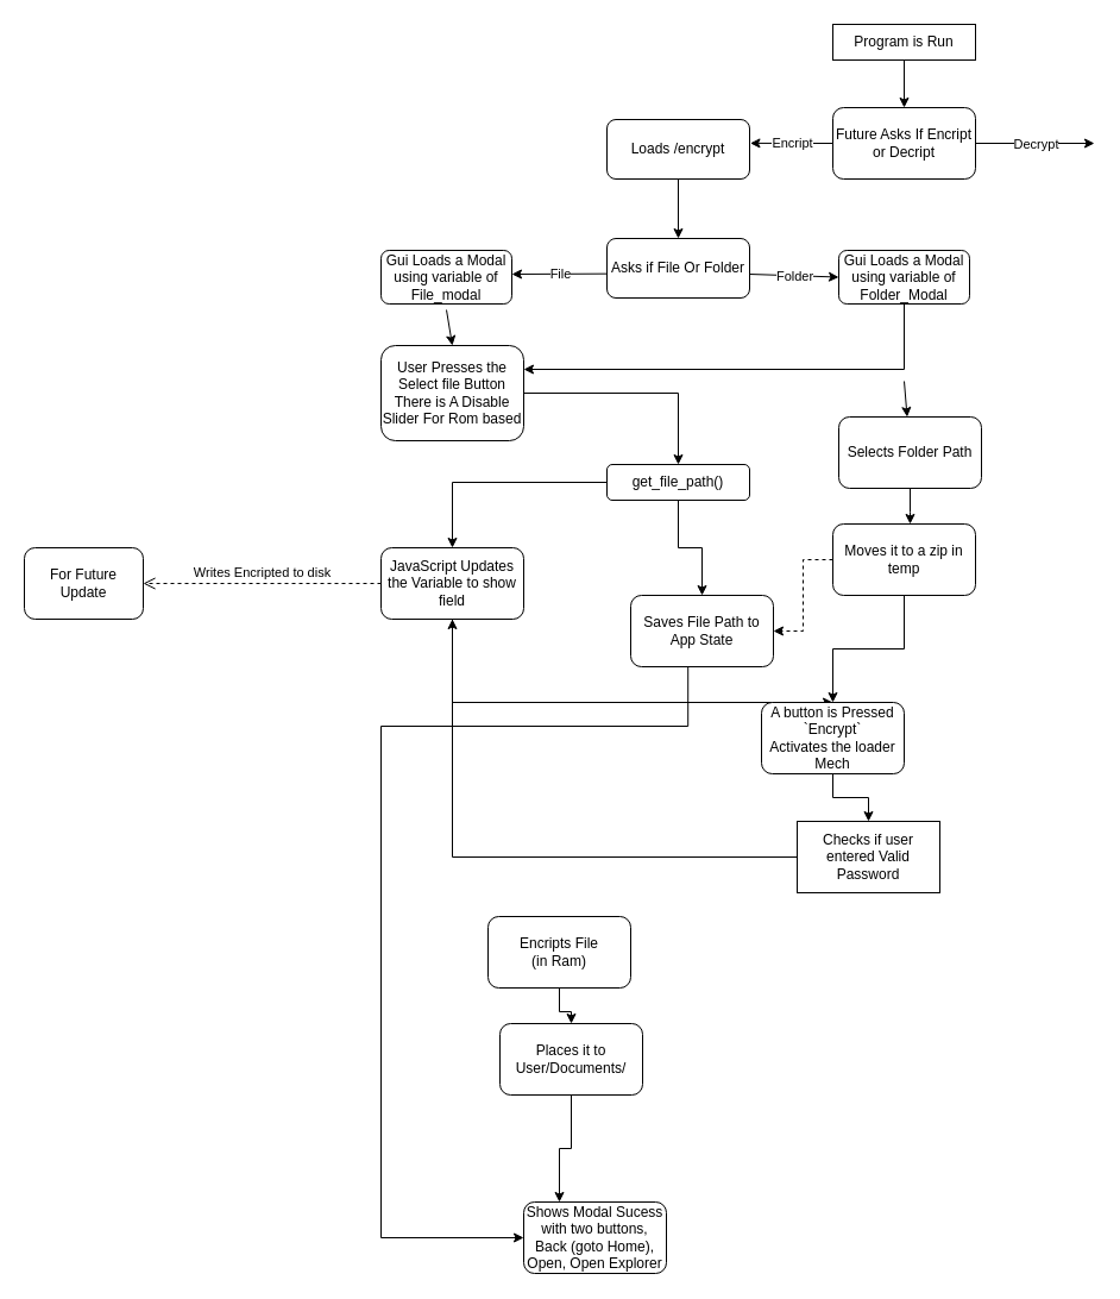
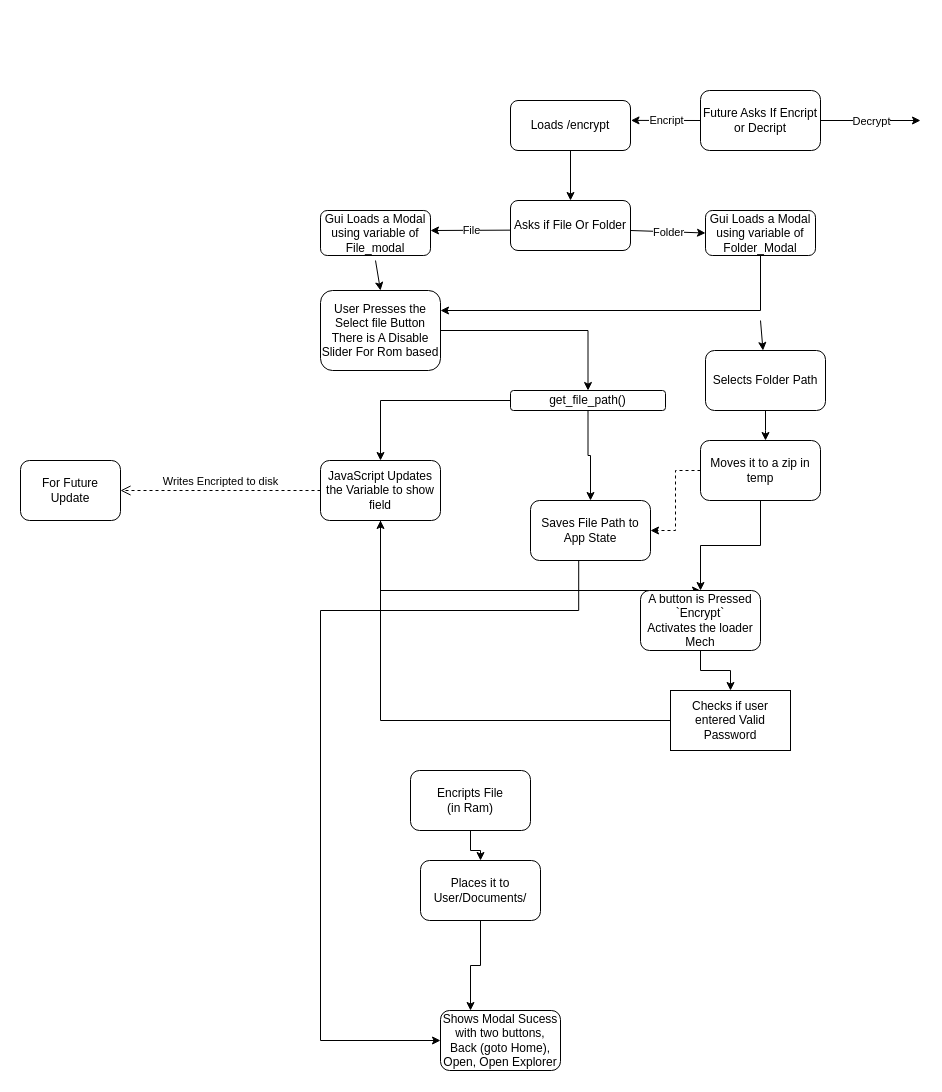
  <mxCell id="0" />
  <mxCell id="1" parent="0" />
- <mxCell id="2" value="Program is Run" style="rounded=0;whiteSpace=wrap;html=1;" parent="1" vertex="1"><mxGeometry x="700" y="20" width="120" height="30" as="geometry" /></mxCell>
- <mxCell id="3" value="" style="endArrow=classic;html=1;rounded=0;exitX=0.5;exitY=1;exitDx=0;exitDy=0;" parent="1" source="2" target="4" edge="1"><mxGeometry width="50" height="50" relative="1" as="geometry"><mxPoint x="721.997" y="60" as="sourcePoint" /><mxPoint x="770" y="130" as="targetPoint" /></mxGeometry></mxCell>
  <mxCell id="4" value="Future Asks If Encript or Decript" style="rounded=1;whiteSpace=wrap;html=1;" parent="1" vertex="1"><mxGeometry x="700" y="90" width="120" height="60" as="geometry" /></mxCell>
  <mxCell id="5" value="" style="endArrow=classic;html=1;rounded=0;" parent="1" edge="1"><mxGeometry relative="1" as="geometry"><mxPoint x="820" y="120" as="sourcePoint" /><mxPoint x="920" y="120" as="targetPoint" /></mxGeometry></mxCell>
  <mxCell id="6" value="Decrypt" style="edgeLabel;resizable=0;html=1;;align=center;verticalAlign=middle;" parent="5" connectable="0" vertex="1"><mxGeometry relative="1" as="geometry" /></mxCell>
  <mxCell id="7" value="" style="endArrow=classic;html=1;rounded=0;entryX=1.004;entryY=0.398;entryDx=0;entryDy=0;entryPerimeter=0;" parent="1" target="10" edge="1"><mxGeometry relative="1" as="geometry"><mxPoint x="700" y="120" as="sourcePoint" /><mxPoint x="610" y="120" as="targetPoint" /></mxGeometry></mxCell>
  <mxCell id="8" value="Encript" style="edgeLabel;resizable=0;html=1;;align=center;verticalAlign=middle;" parent="7" connectable="0" vertex="1"><mxGeometry relative="1" as="geometry" /></mxCell>
  <mxCell id="9" value="Asks if File Or Folder" style="rounded=1;whiteSpace=wrap;html=1;" parent="1" vertex="1"><mxGeometry x="510" y="200" width="120" height="50" as="geometry" /></mxCell>
  <mxCell id="10" value="Loads /encrypt" style="rounded=1;whiteSpace=wrap;html=1;" parent="1" vertex="1"><mxGeometry x="510" y="100" width="120" height="50" as="geometry" /></mxCell>
  <mxCell id="11" value="" style="endArrow=classic;html=1;rounded=0;entryX=0.5;entryY=0;entryDx=0;entryDy=0;" parent="1" target="9" edge="1"><mxGeometry width="50" height="50" relative="1" as="geometry"><mxPoint x="570" y="150" as="sourcePoint" /><mxPoint x="620" y="100" as="targetPoint" /></mxGeometry></mxCell>
  <mxCell id="12" value="" style="endArrow=classic;html=1;rounded=0;entryX=0;entryY=0.5;entryDx=0;entryDy=0;" parent="1" edge="1" target="39"><mxGeometry relative="1" as="geometry"><mxPoint x="630" y="230" as="sourcePoint" /><mxPoint x="710" y="230" as="targetPoint" /></mxGeometry></mxCell>
  <mxCell id="13" value="Folder" style="edgeLabel;resizable=0;html=1;;align=center;verticalAlign=middle;" parent="12" connectable="0" vertex="1"><mxGeometry relative="1" as="geometry" /></mxCell>
  <mxCell id="14" value="" style="endArrow=classic;html=1;rounded=0;exitX=0;exitY=0.593;exitDx=0;exitDy=0;exitPerimeter=0;" parent="1" source="9" edge="1"><mxGeometry relative="1" as="geometry"><mxPoint x="500" y="230" as="sourcePoint" /><mxPoint x="430" y="230" as="targetPoint" /></mxGeometry></mxCell>
  <mxCell id="15" value="File" style="edgeLabel;resizable=0;html=1;;align=center;verticalAlign=middle;" parent="14" connectable="0" vertex="1"><mxGeometry relative="1" as="geometry" /></mxCell>
  <mxCell id="16" value="Gui Loads a Modal&lt;div&gt;using variable of File_modal&lt;/div&gt;" style="rounded=1;whiteSpace=wrap;html=1;" parent="1" vertex="1"><mxGeometry y="210" width="110" height="45" as="geometry" x="320" /></mxCell>
  <mxCell id="17" style="edgeStyle=orthogonalEdgeStyle;rounded=0;orthogonalLoop=1;jettySize=auto;html=1;entryX=0.5;entryY=0;entryDx=0;entryDy=0;" edge="1" parent="1" source="18" target="21"><mxGeometry relative="1" as="geometry" /></mxCell>
  <mxCell id="18" value="User Presses the Select file Button&lt;div&gt;There is A Disable Slider For Rom based&lt;/div&gt;" style="rounded=1;whiteSpace=wrap;html=1;" parent="1" vertex="1"><mxGeometry y="290" width="120" height="80" as="geometry" x="320" /></mxCell>
  <mxCell id="19" value="" style="endArrow=classic;html=1;rounded=0;entryX=0.5;entryY=0;entryDx=0;entryDy=0;" parent="1" target="18" edge="1"><mxGeometry width="50" height="50" relative="1" as="geometry"><mxPoint x="375" y="260" as="sourcePoint" /><mxPoint x="420" y="210" as="targetPoint" /></mxGeometry></mxCell>
  <mxCell id="20" style="edgeStyle=orthogonalEdgeStyle;rounded=0;orthogonalLoop=1;jettySize=auto;html=1;entryX=0.5;entryY=0;entryDx=0;entryDy=0;" parent="1" source="21" target="23" edge="1"><mxGeometry relative="1" as="geometry" /></mxCell>
- <mxCell id="21" value="get_file_path()" style="rounded=1;whiteSpace=wrap;html=1;" parent="1" vertex="1"><mxGeometry x="510" y="390" width="120" height="30" as="geometry" /></mxCell>
+ <mxCell id="21" value="get_file_path()" style="rounded=1;whiteSpace=wrap;html=1;" parent="1" vertex="1"><mxGeometry x="510" y="390" width="155" height="20" as="geometry" /></mxCell>
  <mxCell id="22" style="edgeStyle=orthogonalEdgeStyle;rounded=0;orthogonalLoop=1;jettySize=auto;html=1;entryX=0.5;entryY=0;entryDx=0;entryDy=0;" parent="1" source="23" edge="1" target="25"><mxGeometry relative="1" as="geometry"><mxPoint x="380" y="560" as="targetPoint" /><Array as="points"><mxPoint x="380" y="590" /></Array></mxGeometry></mxCell>
  <mxCell id="23" value="JavaScript Updates the Variable to show field" style="rounded=1;whiteSpace=wrap;html=1;" parent="1" vertex="1"><mxGeometry y="460" width="120" height="60" as="geometry" x="320" /></mxCell>
  <mxCell id="24" style="edgeStyle=orthogonalEdgeStyle;rounded=0;orthogonalLoop=1;jettySize=auto;html=1;" edge="1" parent="1" source="25" target="30"><mxGeometry relative="1" as="geometry" /></mxCell>
  <mxCell id="25" value="A button is Pressed&lt;div&gt;`Encrypt&lt;span style=&quot;background-color: transparent; color: light-dark(rgb(0, 0, 0), rgb(255, 255, 255));&quot;&gt;`&lt;/span&gt;&lt;/div&gt;&lt;div&gt;&lt;span style=&quot;background-color: transparent; color: light-dark(rgb(0, 0, 0), rgb(255, 255, 255));&quot;&gt;Activates the loader Mech&lt;/span&gt;&lt;/div&gt;" style="rounded=1;whiteSpace=wrap;html=1;" parent="1" vertex="1"><mxGeometry x="640" y="590" width="120" height="60" as="geometry" /></mxCell>
  <mxCell id="26" style="edgeStyle=orthogonalEdgeStyle;rounded=0;orthogonalLoop=1;jettySize=auto;html=1;entryX=0.25;entryY=0;entryDx=0;entryDy=0;" parent="1" source="32" edge="1" target="33"><mxGeometry relative="1" as="geometry"><mxPoint x="510" y="950" as="targetPoint" /><Array as="points" /></mxGeometry></mxCell>
  <mxCell id="27" value="Encripts File&lt;div&gt;(in Ram)&lt;/div&gt;" style="rounded=1;whiteSpace=wrap;html=1;" parent="1" vertex="1"><mxGeometry x="410" y="770" width="120" height="60" as="geometry" /></mxCell>
  <mxCell id="28" value="Writes Encripted to disk" style="html=1;verticalAlign=bottom;endArrow=open;dashed=1;endSize=8;curved=0;rounded=0;entryX=1;entryY=0.5;entryDx=0;entryDy=0;" parent="1" edge="1" target="34"><mxGeometry relative="1" as="geometry"><mxPoint y="490" as="sourcePoint" x="320" /><mxPoint x="150" y="490" as="targetPoint" /></mxGeometry></mxCell>
  <mxCell id="29" style="edgeStyle=orthogonalEdgeStyle;rounded=0;orthogonalLoop=1;jettySize=auto;html=1;" parent="1" source="30" target="23" edge="1"><mxGeometry relative="1" as="geometry" /></mxCell>
  <mxCell id="30" value="Checks if user entered Valid Password" style="whiteSpace=wrap;html=1;rounded=0;" parent="1" vertex="1"><mxGeometry x="670" y="690" width="120" height="60" as="geometry" /></mxCell>
  <mxCell id="31" value="" style="edgeStyle=orthogonalEdgeStyle;rounded=0;orthogonalLoop=1;jettySize=auto;html=1;" parent="1" source="27" target="32" edge="1"><mxGeometry relative="1" as="geometry"><mxPoint x="510" y="950" as="targetPoint" /><mxPoint x="470" y="830" as="sourcePoint" /></mxGeometry></mxCell>
  <mxCell id="32" value="Places it to User/Documents/" style="rounded=1;whiteSpace=wrap;html=1;" parent="1" vertex="1"><mxGeometry x="420" y="860" width="120" height="60" as="geometry" /></mxCell>
  <mxCell id="33" value="Shows Modal Sucess with two buttons, Back (goto Home), Open, Open Explorer" style="rounded=1;whiteSpace=wrap;html=1;rotation=0;" vertex="1" parent="1"><mxGeometry x="440" y="1010" width="120" height="60" as="geometry" /></mxCell>
  <mxCell id="34" value="For Future Update" style="rounded=1;whiteSpace=wrap;html=1;" vertex="1" parent="1"><mxGeometry x="20" y="460" width="100" height="60" as="geometry" /></mxCell>
  <mxCell id="35" value="Saves File Path to App State" style="rounded=1;whiteSpace=wrap;html=1;" vertex="1" parent="1"><mxGeometry x="530" y="500" width="120" height="60" as="geometry" /></mxCell>
  <mxCell id="36" value="" style="edgeStyle=orthogonalEdgeStyle;rounded=0;orthogonalLoop=1;jettySize=auto;html=1;" edge="1" parent="1" source="21" target="35"><mxGeometry relative="1" as="geometry" /></mxCell>
  <mxCell id="37" style="edgeStyle=orthogonalEdgeStyle;rounded=0;orthogonalLoop=1;jettySize=auto;html=1;" edge="1" parent="1" target="33"><mxGeometry relative="1" as="geometry"><mxPoint x="578.213" y="560" as="sourcePoint" /><mxPoint x="641.72" y="842.7" as="targetPoint" /><Array as="points"><mxPoint x="578" y="610" /><mxPoint y="610" x="320" /><mxPoint y="1040" x="320" /></Array></mxGeometry></mxCell>
  <mxCell id="38" style="edgeStyle=orthogonalEdgeStyle;rounded=0;orthogonalLoop=1;jettySize=auto;html=1;entryX=1;entryY=0.25;entryDx=0;entryDy=0;" edge="1" parent="1" source="39" target="18"><mxGeometry relative="1" as="geometry"><mxPoint x="730" y="310" as="targetPoint" /><Array as="points"><mxPoint x="760" y="310" /></Array></mxGeometry></mxCell>
  <mxCell id="39" value="Gui Loads a Modal&lt;div&gt;using variable of Folder_Modal&lt;/div&gt;" style="rounded=1;whiteSpace=wrap;html=1;" vertex="1" parent="1"><mxGeometry x="705" y="210" width="110" height="45" as="geometry" /></mxCell>
  <mxCell id="40" value="" style="endArrow=classic;html=1;rounded=0;" edge="1" parent="1" source="43"><mxGeometry width="50" height="50" relative="1" as="geometry"><mxPoint x="760" y="320" as="sourcePoint" /><mxPoint x="760" y="390" as="targetPoint" /></mxGeometry></mxCell>
  <mxCell id="41" value="" style="endArrow=classic;html=1;rounded=0;" edge="1" parent="1" target="43"><mxGeometry width="50" height="50" relative="1" as="geometry"><mxPoint x="760" y="320" as="sourcePoint" /><mxPoint x="760" y="390" as="targetPoint" /></mxGeometry></mxCell>
  <mxCell id="42" style="edgeStyle=orthogonalEdgeStyle;rounded=0;orthogonalLoop=1;jettySize=auto;html=1;" edge="1" parent="1" source="43"><mxGeometry relative="1" as="geometry"><mxPoint x="765" y="440" as="targetPoint" /></mxGeometry></mxCell>
  <mxCell id="43" value="Selects Folder Path" style="rounded=1;whiteSpace=wrap;html=1;" vertex="1" parent="1"><mxGeometry x="705" y="350" width="120" height="60" as="geometry" /></mxCell>
  <mxCell id="44" style="edgeStyle=orthogonalEdgeStyle;rounded=0;orthogonalLoop=1;jettySize=auto;html=1;entryX=1;entryY=0.5;entryDx=0;entryDy=0;dashed=1;" edge="1" parent="1" source="46" target="35"><mxGeometry relative="1" as="geometry" /></mxCell>
  <mxCell id="45" style="edgeStyle=orthogonalEdgeStyle;rounded=0;orthogonalLoop=1;jettySize=auto;html=1;entryX=0.5;entryY=0;entryDx=0;entryDy=0;" edge="1" parent="1" source="46" target="25"><mxGeometry relative="1" as="geometry" /></mxCell>
  <mxCell id="46" value="Moves it to a zip in temp" style="rounded=1;whiteSpace=wrap;html=1;" vertex="1" parent="1"><mxGeometry x="700" y="440" width="120" height="60" as="geometry" /></mxCell>
